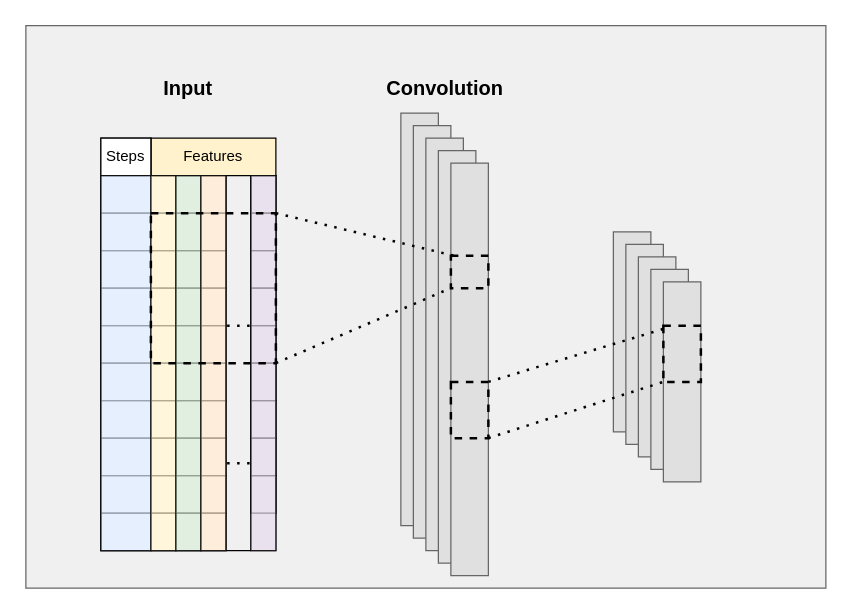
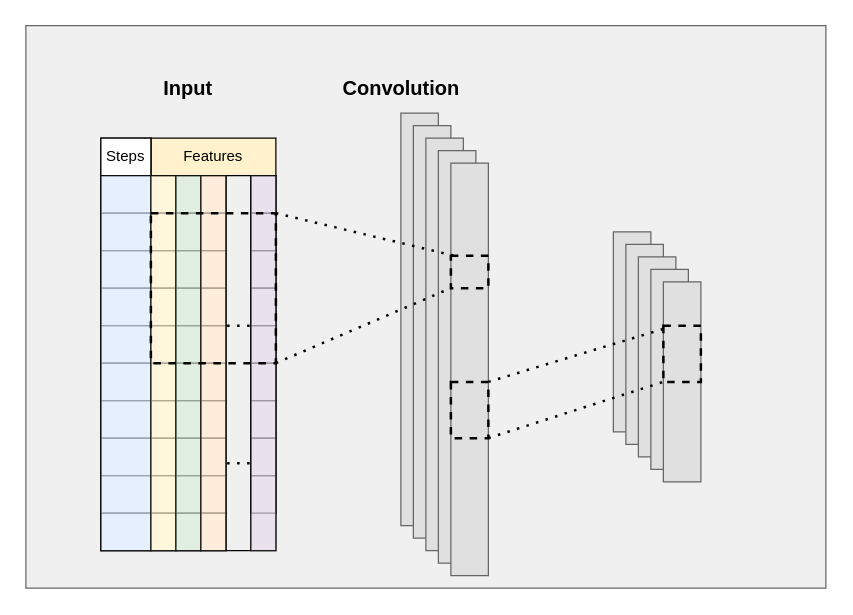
  <mxCell id="0" />
  <mxCell id="1" parent="0" />
  <mxCell id="2" value="" style="rounded=0;whiteSpace=wrap;html=1;strokeWidth=1;fontColor=#333333;strokeColor=#666666;fillColor=#F0F0F0;" vertex="1" parent="1"><mxGeometry x="20" y="20" width="640" height="450" as="geometry" /></mxCell>
  <mxCell id="3" value="" style="rounded=0;whiteSpace=wrap;html=1;strokeColor=#666666;strokeWidth=1;fontColor=#333333;fillColor=#E0E0E0;" vertex="1" parent="1"><mxGeometry x="320" y="90" width="30" height="330" as="geometry" /></mxCell>
  <mxCell id="4" value="" style="rounded=0;whiteSpace=wrap;html=1;strokeColor=#666666;strokeWidth=1;fontColor=#333333;fillColor=#E0E0E0;" vertex="1" parent="1"><mxGeometry x="330" y="100" width="30" height="330" as="geometry" /></mxCell>
  <mxCell id="5" value="" style="rounded=0;whiteSpace=wrap;html=1;strokeColor=#666666;strokeWidth=1;fontColor=#333333;fillColor=#E0E0E0;" vertex="1" parent="1"><mxGeometry x="340" y="110" width="30" height="330" as="geometry" /></mxCell>
  <mxCell id="6" value="" style="rounded=0;whiteSpace=wrap;html=1;strokeColor=#666666;strokeWidth=1;fontColor=#333333;fillColor=#E0E0E0;" vertex="1" parent="1"><mxGeometry x="350" y="120" width="30" height="330" as="geometry" /></mxCell>
  <mxCell id="7" value="" style="rounded=0;whiteSpace=wrap;html=1;strokeColor=#666666;strokeWidth=1;fontColor=#333333;fillColor=#E0E0E0;" vertex="1" parent="1"><mxGeometry x="360" y="130" width="30" height="330" as="geometry" /></mxCell>
  <mxCell id="8" value="" style="endArrow=none;dashed=1;html=1;dashPattern=1 3;strokeWidth=2;entryX=0.078;entryY=0;entryDx=0;entryDy=0;entryPerimeter=0;exitX=1;exitY=0;exitDx=0;exitDy=0;" edge="1" parent="1" source="56" target="10"><mxGeometry width="50" height="50" relative="1" as="geometry"><mxPoint x="190" y="170" as="sourcePoint" /><mxPoint x="300" y="200" as="targetPoint" /></mxGeometry></mxCell>
  <mxCell id="9" value="" style="endArrow=none;dashed=1;html=1;dashPattern=1 3;strokeWidth=2;entryX=0;entryY=1;entryDx=0;entryDy=0;exitX=1;exitY=1;exitDx=0;exitDy=0;" edge="1" parent="1" source="56" target="10"><mxGeometry width="50" height="50" relative="1" as="geometry"><mxPoint x="190" y="290" as="sourcePoint" /><mxPoint x="300" y="260" as="targetPoint" /></mxGeometry></mxCell>
  <mxCell id="10" value="" style="rounded=0;whiteSpace=wrap;html=1;strokeWidth=2;dashed=1;fillColor=none;" vertex="1" parent="1"><mxGeometry x="360" y="204" width="30" height="26" as="geometry" /></mxCell>
  <mxCell id="11" value="" style="rounded=0;whiteSpace=wrap;html=1;strokeColor=#000000;strokeWidth=2;fillColor=none;dashed=1;" vertex="1" parent="1"><mxGeometry x="360" y="305" width="30" height="45" as="geometry" /></mxCell>
  <mxCell id="12" value="" style="rounded=0;whiteSpace=wrap;html=1;strokeColor=#666666;strokeWidth=1;fontColor=#333333;fillColor=#E0E0E0;" vertex="1" parent="1"><mxGeometry x="490" y="185" width="30" height="160" as="geometry" /></mxCell>
  <mxCell id="13" value="" style="rounded=0;whiteSpace=wrap;html=1;strokeColor=#666666;strokeWidth=1;fontColor=#333333;fillColor=#E0E0E0;" vertex="1" parent="1"><mxGeometry x="500" y="195" width="30" height="160" as="geometry" /></mxCell>
  <mxCell id="14" value="" style="rounded=0;whiteSpace=wrap;html=1;strokeColor=#666666;strokeWidth=1;fontColor=#333333;fillColor=#E0E0E0;" vertex="1" parent="1"><mxGeometry x="510" y="205" width="30" height="160" as="geometry" /></mxCell>
  <mxCell id="15" value="" style="rounded=0;whiteSpace=wrap;html=1;strokeColor=#666666;strokeWidth=1;fontColor=#333333;fillColor=#E0E0E0;" vertex="1" parent="1"><mxGeometry x="520" y="215" width="30" height="160" as="geometry" /></mxCell>
  <mxCell id="16" value="" style="rounded=0;whiteSpace=wrap;html=1;strokeColor=#666666;strokeWidth=1;fontColor=#333333;fillColor=#E0E0E0;" vertex="1" parent="1"><mxGeometry x="530" y="225" width="30" height="160" as="geometry" /></mxCell>
  <mxCell id="17" value="" style="rounded=0;whiteSpace=wrap;html=1;strokeColor=#000000;strokeWidth=2;fillColor=none;dashed=1;" vertex="1" parent="1"><mxGeometry x="530" y="260" width="30" height="45" as="geometry" /></mxCell>
  <mxCell id="18" value="" style="endArrow=none;dashed=1;html=1;dashPattern=1 3;strokeWidth=2;entryX=0.108;entryY=0.037;entryDx=0;entryDy=0;entryPerimeter=0;exitX=1;exitY=0;exitDx=0;exitDy=0;" edge="1" parent="1" source="11" target="17"><mxGeometry width="50" height="50" relative="1" as="geometry"><mxPoint x="380" y="310" as="sourcePoint" /><mxPoint x="430" y="260" as="targetPoint" /></mxGeometry></mxCell>
  <mxCell id="19" value="" style="endArrow=none;dashed=1;html=1;dashPattern=1 3;strokeWidth=2;entryX=0;entryY=1;entryDx=0;entryDy=0;exitX=1;exitY=1;exitDx=0;exitDy=0;" edge="1" parent="1" source="11" target="17"><mxGeometry width="50" height="50" relative="1" as="geometry"><mxPoint x="416.76" y="386.67" as="sourcePoint" /><mxPoint x="560" y="403.335" as="targetPoint" /></mxGeometry></mxCell>
  <mxCell id="20" value="&lt;div style=&quot;font-size: 16px;&quot;&gt;&lt;font style=&quot;font-size: 16px;&quot; face=&quot;Helvetica&quot;&gt;&lt;b style=&quot;font-size: 16px;&quot;&gt;Input&lt;/b&gt;&lt;/font&gt;&lt;/div&gt;" style="text;html=1;strokeColor=none;fillColor=none;align=center;verticalAlign=middle;whiteSpace=wrap;rounded=0;fontSize=16;" vertex="1" parent="1"><mxGeometry x="130" y="60" width="40" height="20" as="geometry" /></mxCell>
- <mxCell id="21" value="&lt;b&gt;Convolution&lt;/b&gt;" style="text;html=1;strokeColor=none;fillColor=none;align=center;verticalAlign=middle;whiteSpace=wrap;rounded=0;fontSize=16;" vertex="1" parent="1"><mxGeometry x="307.5" y="60" width="95" height="20" as="geometry" /></mxCell>
+ <mxCell id="21" value="&lt;b&gt;Convolution&lt;/b&gt;" style="text;html=1;strokeColor=none;fillColor=none;align=center;verticalAlign=middle;whiteSpace=wrap;rounded=0;fontSize=16;" vertex="1" parent="1"><mxGeometry x="272.5" y="60" width="95" height="20" as="geometry" /></mxCell>
  <mxCell id="22" value="" style="group" vertex="1" connectable="0" parent="1"><mxGeometry x="80" y="110" width="140" height="330" as="geometry" /></mxCell>
  <mxCell id="23" value="" style="rounded=0;whiteSpace=wrap;html=1;strokeWidth=1;" vertex="1" parent="22"><mxGeometry x="40" y="30" width="20" height="300" as="geometry" /></mxCell>
  <mxCell id="24" value="" style="rounded=0;whiteSpace=wrap;html=1;strokeWidth=1;" vertex="1" parent="22"><mxGeometry x="60" y="30" width="20" height="300" as="geometry" /></mxCell>
  <mxCell id="25" value="" style="rounded=0;whiteSpace=wrap;html=1;strokeWidth=1;" vertex="1" parent="22"><mxGeometry x="80" y="30" width="20" height="300" as="geometry" /></mxCell>
  <mxCell id="26" value="" style="rounded=0;whiteSpace=wrap;html=1;strokeWidth=1;" vertex="1" parent="22"><mxGeometry x="120" y="30" width="20" height="300" as="geometry" /></mxCell>
  <mxCell id="27" value="Features" style="rounded=0;whiteSpace=wrap;html=1;strokeWidth=1;fillColor=#fff2cc;" vertex="1" parent="22"><mxGeometry x="40" width="100" height="30" as="geometry" /></mxCell>
  <mxCell id="28" value="" style="rounded=0;whiteSpace=wrap;html=1;strokeWidth=1;" vertex="1" parent="22"><mxGeometry width="40" height="330" as="geometry" /></mxCell>
  <mxCell id="29" value="" style="endArrow=none;dashed=1;html=1;dashPattern=1 3;strokeWidth=2;entryX=-0.029;entryY=0.519;entryDx=0;entryDy=0;entryPerimeter=0;" edge="1" parent="22"><mxGeometry x="-50" width="50" height="50" as="geometry"><mxPoint x="101" y="150" as="sourcePoint" /><mxPoint x="120.42" y="150.37" as="targetPoint" /><Array as="points"><mxPoint x="120" y="150" /></Array></mxGeometry></mxCell>
  <mxCell id="30" value="Steps" style="rounded=0;whiteSpace=wrap;html=1;strokeWidth=1;" vertex="1" parent="22"><mxGeometry width="40" height="30" as="geometry" /></mxCell>
  <mxCell id="31" value="" style="endArrow=none;dashed=1;html=1;dashPattern=1 3;strokeWidth=2;entryX=-0.029;entryY=0.519;entryDx=0;entryDy=0;entryPerimeter=0;" edge="1" parent="22"><mxGeometry x="-50" width="50" height="50" as="geometry"><mxPoint x="101" y="260" as="sourcePoint" /><mxPoint x="120.0" y="260.37" as="targetPoint" /><Array as="points"><mxPoint x="119.58" y="260" /></Array></mxGeometry></mxCell>
  <mxCell id="32" value="" style="rounded=0;whiteSpace=wrap;html=1;strokeWidth=1;fillColor=none;" vertex="1" parent="22"><mxGeometry y="30" width="100" height="30" as="geometry" /></mxCell>
  <mxCell id="33" value="" style="rounded=0;whiteSpace=wrap;html=1;strokeWidth=1;fillColor=none;" vertex="1" parent="22"><mxGeometry y="60" width="100" height="30" as="geometry" /></mxCell>
  <mxCell id="34" value="" style="rounded=0;whiteSpace=wrap;html=1;strokeWidth=1;fillColor=none;" vertex="1" parent="22"><mxGeometry y="90" width="100" height="30" as="geometry" /></mxCell>
  <mxCell id="35" value="" style="rounded=0;whiteSpace=wrap;html=1;strokeWidth=1;fillColor=none;" vertex="1" parent="22"><mxGeometry y="120" width="100" height="30" as="geometry" /></mxCell>
  <mxCell id="36" value="" style="rounded=0;whiteSpace=wrap;html=1;strokeWidth=1;fillColor=none;" vertex="1" parent="22"><mxGeometry y="150" width="100" height="30" as="geometry" /></mxCell>
  <mxCell id="37" value="" style="rounded=0;whiteSpace=wrap;html=1;strokeWidth=1;fillColor=none;" vertex="1" parent="22"><mxGeometry y="180" width="100" height="30" as="geometry" /></mxCell>
  <mxCell id="38" value="" style="rounded=0;whiteSpace=wrap;html=1;strokeWidth=1;fillColor=none;" vertex="1" parent="22"><mxGeometry y="210" width="100" height="30" as="geometry" /></mxCell>
  <mxCell id="39" value="" style="rounded=0;whiteSpace=wrap;html=1;strokeWidth=1;fillColor=none;" vertex="1" parent="22"><mxGeometry y="240" width="100" height="30" as="geometry" /></mxCell>
  <mxCell id="40" value="" style="rounded=0;whiteSpace=wrap;html=1;strokeWidth=1;fillColor=none;" vertex="1" parent="22"><mxGeometry y="270" width="100" height="30" as="geometry" /></mxCell>
  <mxCell id="41" value="" style="rounded=0;whiteSpace=wrap;html=1;strokeWidth=1;fillColor=none;" vertex="1" parent="22"><mxGeometry y="300" width="100" height="30" as="geometry" /></mxCell>
  <mxCell id="42" value="" style="rounded=0;whiteSpace=wrap;html=1;strokeWidth=1;fillColor=none;" vertex="1" parent="22"><mxGeometry x="120" y="30" width="20" height="30" as="geometry" /></mxCell>
  <mxCell id="43" value="" style="rounded=0;whiteSpace=wrap;html=1;strokeWidth=1;fillColor=none;" vertex="1" parent="22"><mxGeometry x="120" y="60" width="20" height="30" as="geometry" /></mxCell>
  <mxCell id="44" value="" style="rounded=0;whiteSpace=wrap;html=1;strokeWidth=1;fillColor=none;" vertex="1" parent="22"><mxGeometry x="120" y="90" width="20" height="30" as="geometry" /></mxCell>
  <mxCell id="45" value="" style="rounded=0;whiteSpace=wrap;html=1;strokeWidth=1;fillColor=none;" vertex="1" parent="22"><mxGeometry x="120" y="120" width="20" height="30" as="geometry" /></mxCell>
  <mxCell id="46" value="" style="rounded=0;whiteSpace=wrap;html=1;strokeWidth=1;fillColor=none;" vertex="1" parent="22"><mxGeometry x="120" y="150" width="20" height="30" as="geometry" /></mxCell>
  <mxCell id="47" value="" style="rounded=0;whiteSpace=wrap;html=1;strokeWidth=1;fillColor=none;" vertex="1" parent="22"><mxGeometry x="120" y="180" width="20" height="30" as="geometry" /></mxCell>
  <mxCell id="48" value="" style="rounded=0;whiteSpace=wrap;html=1;strokeWidth=1;fillColor=none;" vertex="1" parent="22"><mxGeometry x="120" y="210" width="20" height="30" as="geometry" /></mxCell>
  <mxCell id="49" value="" style="rounded=0;whiteSpace=wrap;html=1;strokeWidth=1;fillColor=none;" vertex="1" parent="22"><mxGeometry x="120" y="240" width="20" height="30" as="geometry" /></mxCell>
  <mxCell id="50" value="" style="rounded=0;whiteSpace=wrap;html=1;strokeWidth=1;fillColor=none;" vertex="1" parent="22"><mxGeometry x="120" y="270" width="20" height="30" as="geometry" /></mxCell>
  <mxCell id="51" value="" style="rounded=0;whiteSpace=wrap;html=1;strokeWidth=1;fillColor=#dae8fc;opacity=70;" vertex="1" parent="22"><mxGeometry y="30" width="40" height="300" as="geometry" /></mxCell>
  <mxCell id="52" value="" style="rounded=0;whiteSpace=wrap;html=1;strokeWidth=1;fillColor=#fff2cc;opacity=70;" vertex="1" parent="22"><mxGeometry x="40" y="30" width="20" height="300" as="geometry" /></mxCell>
  <mxCell id="53" value="" style="rounded=0;whiteSpace=wrap;html=1;strokeWidth=1;fillColor=#d5e8d4;opacity=70;" vertex="1" parent="22"><mxGeometry x="60" y="30" width="20" height="300" as="geometry" /></mxCell>
  <mxCell id="54" value="" style="rounded=0;whiteSpace=wrap;html=1;strokeWidth=1;fillColor=#ffe6cc;opacity=70;" vertex="1" parent="22"><mxGeometry x="80" y="30" width="20" height="300" as="geometry" /></mxCell>
  <mxCell id="55" value="" style="rounded=0;whiteSpace=wrap;html=1;strokeWidth=1;fillColor=#e1d5e7;opacity=70;" vertex="1" parent="22"><mxGeometry x="120" y="30" width="20" height="300" as="geometry" /></mxCell>
  <mxCell id="56" value="" style="rounded=0;whiteSpace=wrap;html=1;strokeColor=#000000;strokeWidth=2;dashed=1;fillColor=none;" vertex="1" parent="22"><mxGeometry x="40" y="60" width="100" height="120" as="geometry" /></mxCell>
  <mxCell id="57" value="" style="endArrow=none;html=1;fontSize=16;entryX=0;entryY=1;entryDx=0;entryDy=0;" edge="1" parent="22" target="55"><mxGeometry width="50" height="50" relative="1" as="geometry"><mxPoint x="100" y="330" as="sourcePoint" /><mxPoint x="150" y="280" as="targetPoint" /></mxGeometry></mxCell>
